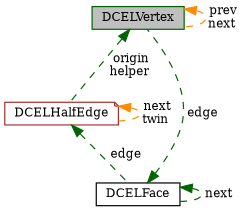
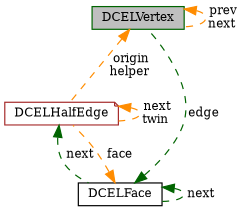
  digraph {
    fontname="DejaVu Serif"
    node [fillcolor=white fontname="DejaVu Serif" fontsize=10 shape=box style=filled]
    edge [color=darkgreen dir=back fontname="DejaVu Serif" fontsize=10 labelfontname=Helvetica labelfontsize=10 style=dashed]
    n1 [color=darkgreen fillcolor=grey75 fontcolor=black height=0.2 label=DCELVertex width=0.4]
    n2 [color=brown height=0.2 label=DCELHalfEdge shape=note width=0.4]
    n3 [color=black height=0.2 label=DCELFace width=0.4]
    n1 -> n1 [color=darkorange label=" prev\nnext"]
-   n1 -> n2 [label=" origin\nhelper"]
+   n1 -> n2 [color=darkorange label=" origin\nhelper"]
    n2 -> n2 [color=darkorange label=" next\ntwin"]
-   n2 -> n3 [label=" edge"]
+   n2 -> n3 [label=" next"]
    n3 -> n1 [label=" edge"]
+   n3 -> n2 [color=darkorange label=" face"]
    n3 -> n3 [label=" next"]
  }
